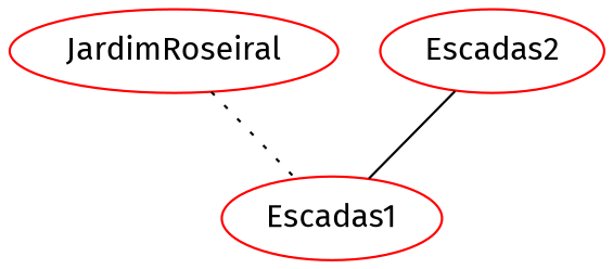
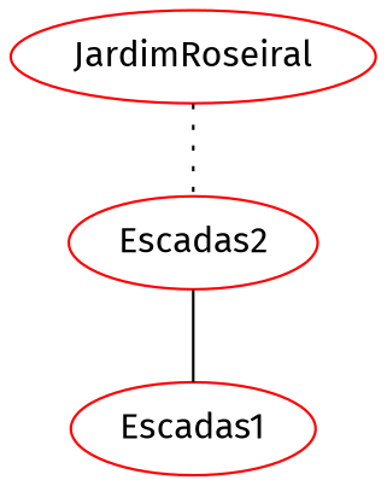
  graph {
    fontname="Fira Sans"
    node [color=red fontname="Fira Sans"]
    edge [fontname="Fira Sans"]
    JardimRoseiral
    Escadas2
    Escadas1
-   JardimRoseiral -- Escadas1 [style=dotted]
+   JardimRoseiral -- Escadas2 [style=dotted]
    Escadas2 -- Escadas1 [style=solid]
  }
